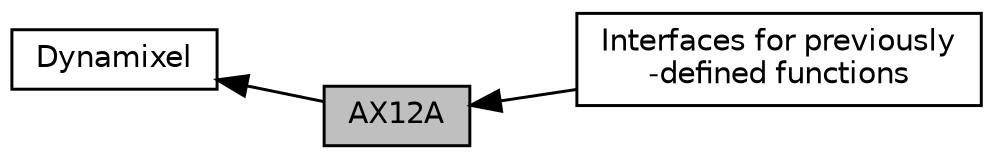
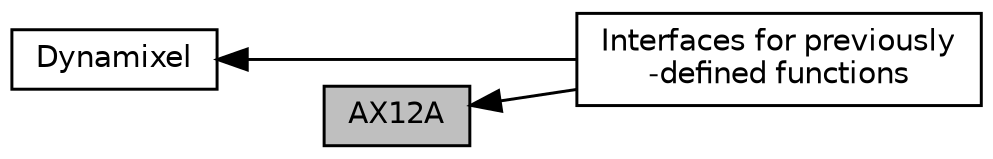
  digraph {
    rankdir=LR
    node [color=black fillcolor=white fontname=Helvetica fontsize=10 shape=record style=filled]
    edge [dir=back fontname=Helvetica fontsize=10 labelfontname=Helvetica labelfontsize=10 shape=plaintext style=solid]
    n1 [height=0.2 label="Interfaces for previously\l-defined functions" width=0.4]
    n2 [fillcolor=grey75 fontcolor=black height=0.2 label=AX12A width=0.4]
    n3 [height=0.2 label=Dynamixel width=0.4]
    n2 -> n1
-   n3 -> n2
+   n3 -> n1
  }
